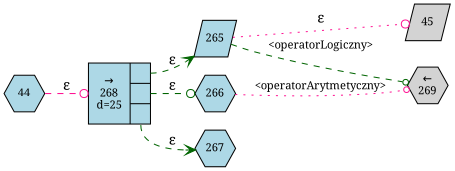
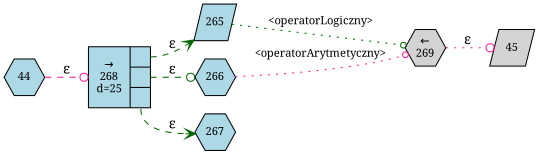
  digraph {
    fontname="Noto Serif"
    rankdir=LR
    node [fillcolor=lightblue fixedsize=true fontname="Noto Serif" fontsize=11 shape=hexagon style=filled peripheries=1]
    edge [arrowhead=odot color=darkgreen fontname="Noto Serif" style=dashed]
    n1 [fillcolor=lightgrey label=45 shape=parallelogram width=.6 peripheries=""]
    n2 [label=265 shape=parallelogram width=.55]
    n3 [fillcolor=lightgrey label="&larr;\n269" width=.55]
    n4 [label=266 width=.55]
    n5 [label=267 width=.55]
    n6 [label=44 width=.55]
    n7 [fixedsize=false label="{&rarr;\n268\nd=25|{<p0>|<p1>|<p2>}}" shape=record]
-   n2 -> n3 [arrowsize=.7 fontsize=11 label="<operatorLogiczny>"]
-   n2 -> n1 [color=deeppink label="&epsilon;" style=dotted]
+   n2 -> n3 [arrowsize=.7 fontsize=11 label="<operatorLogiczny>" style=dotted]
+   n3 -> n1 [color=deeppink label="&epsilon;" style=dotted]
    n4 -> n3 [arrowsize=.7 color=deeppink fontsize=11 label="<operatorArytmetyczny>" style=dotted]
    n6 -> n7 [color=deeppink label="&epsilon;"]
    n7 -> n2 [arrowhead=vee label="&epsilon;" tailport=p0]
    n7 -> n4 [label="&epsilon;" tailport=p1]
    n7 -> n5 [arrowhead=vee label="&epsilon;" tailport=p2]
  }
